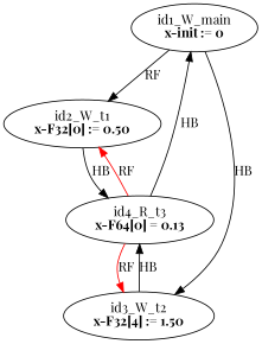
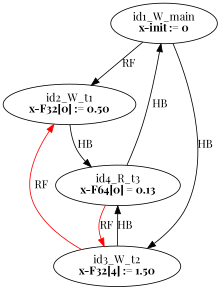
  digraph {
    fontname="Playfair Display"
    rankdir=TB
    splines=true
    node [fontname="Playfair Display"]
    edge [color=black fontname="Playfair Display"]
    n1 [label=<id1_W_main<br/><B>x-init := 0</B>>]
    n2 [label=<id2_W_t1<br/><B>x-F32[0] := 0.50</B>>]
    n3 [label=<id3_W_t2<br/><B>x-F32[4] := 1.50</B>>]
    n4 [label=<id4_R_t3<br/><B>x-F64[0] = 0.13</B>>]
    n1 -> n2 [label=RF]
    n1 -> n3 [label=HB]
    n2 -> n4 [label=HB]
    n3 -> n4 [label=HB]
    n4 -> n1 [label=HB]
-   n4 -> n2 [color=red label=RF]
+   n3 -> n2 [color=red label=RF]
    n4 -> n3 [color=red label=RF]
  }
